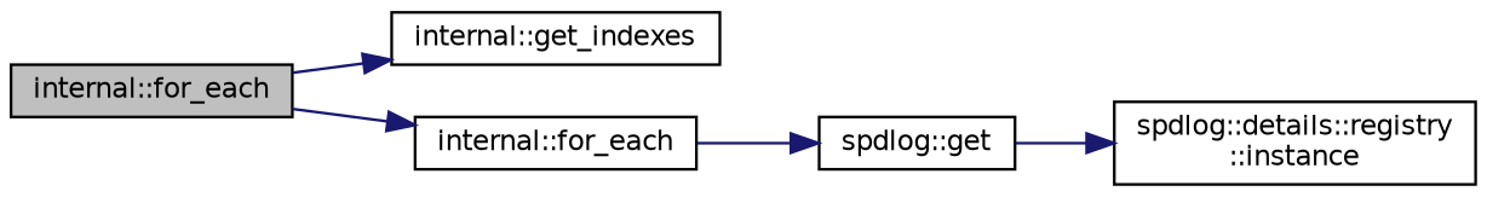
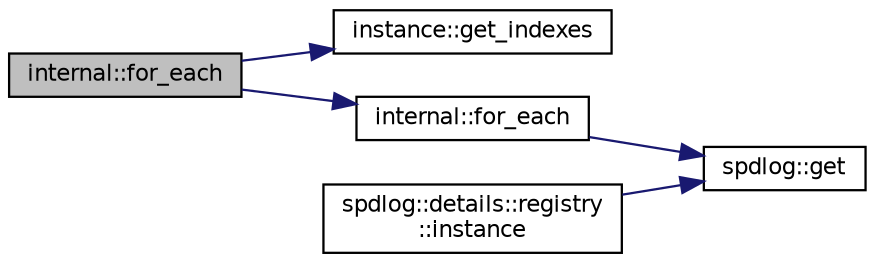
  digraph {
    rankdir=LR
    node [color=black fillcolor=white fontname=Helvetica fontsize=10 shape=record style=filled]
    edge [color=midnightblue fontname=Helvetica fontsize=10 labelfontname=Helvetica labelfontsize=10 style=solid]
    n1 [fillcolor=grey75 fontcolor=black height=0.2 label="internal::for_each" width=0.4]
-   n2 [height=0.2 label="internal::get_indexes" width=0.4]
+   n2 [height=0.2 label="instance::get_indexes" width=0.4]
    n3 [height=0.2 label="internal::for_each" width=0.4]
    n4 [height=0.2 label="spdlog::get" width=0.4]
    n5 [height=0.2 label="spdlog::details::registry\l::instance" width=0.4]
    n1 -> n2
    n1 -> n3
    n3 -> n4
-   n4 -> n5
+   n5 -> n4
  }
